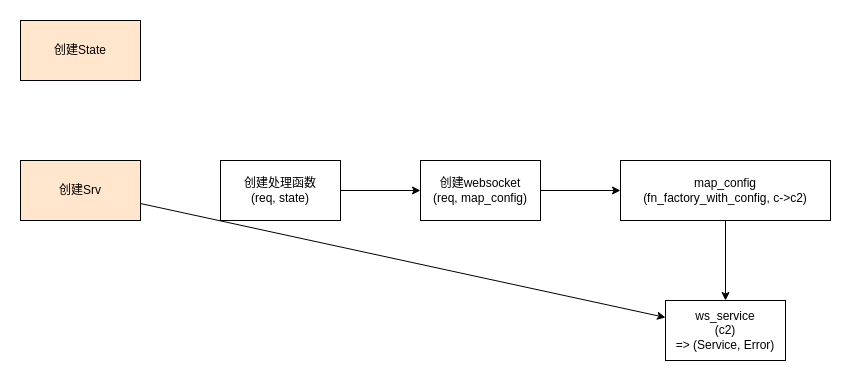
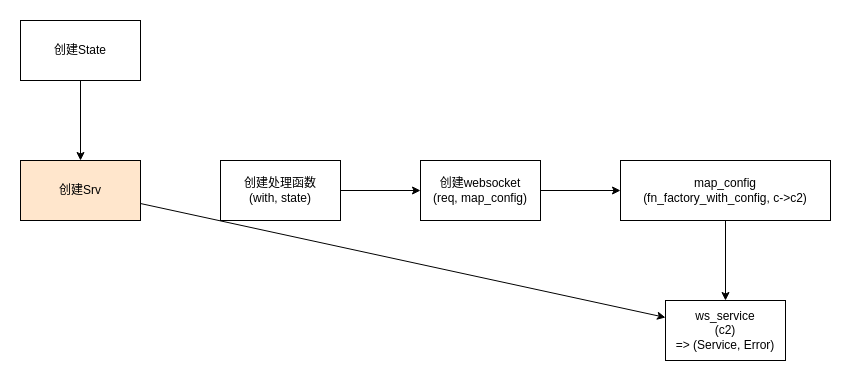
  <mxCell id="0" />
  <mxCell id="1" parent="0" />
- <mxCell id="3" value="创建State" style="rounded=0;whiteSpace=wrap;html=1;fillColor=#ffe6cc;" vertex="1" parent="1"><mxGeometry x="20" y="20" width="120" height="60" as="geometry" /></mxCell>
+ <mxCell id="2" value="" style="edgeStyle=none;html=1;" edge="1" parent="1" source="3" target="5"><mxGeometry relative="1" as="geometry" /></mxCell>
+ <mxCell id="3" value="创建State" style="rounded=0;whiteSpace=wrap;html=1;" vertex="1" parent="1"><mxGeometry x="20" y="20" width="120" height="60" as="geometry" /></mxCell>
  <mxCell id="4" value="" style="edgeStyle=none;html=1;" edge="1" parent="1" source="5" target="12"><mxGeometry relative="1" as="geometry" /></mxCell>
  <mxCell id="5" value="创建Srv" style="rounded=0;whiteSpace=wrap;html=1;fillColor=#ffe6cc;" vertex="1" parent="1"><mxGeometry x="20" y="160" width="120" height="60" as="geometry" /></mxCell>
  <mxCell id="6" value="" style="edgeStyle=none;html=1;" edge="1" parent="1" source="7" target="9"><mxGeometry relative="1" as="geometry" /></mxCell>
- <mxCell id="7" value="创建处理函数&lt;br&gt;(req, state)" style="rounded=0;whiteSpace=wrap;html=1;" vertex="1" parent="1"><mxGeometry x="220" y="160" width="120" height="60" as="geometry" /></mxCell>
+ <mxCell id="7" value="创建处理函数&lt;br&gt;(with, state)" style="rounded=0;whiteSpace=wrap;html=1;" vertex="1" parent="1"><mxGeometry x="220" y="160" width="120" height="60" as="geometry" /></mxCell>
  <mxCell id="8" value="" style="edgeStyle=none;html=1;" edge="1" parent="1" source="9" target="11"><mxGeometry relative="1" as="geometry" /></mxCell>
  <mxCell id="9" value="创建websocket&lt;br&gt;(req, map_config)" style="rounded=0;whiteSpace=wrap;html=1;" vertex="1" parent="1"><mxGeometry x="420" y="160" width="120" height="60" as="geometry" /></mxCell>
  <mxCell id="10" value="" style="edgeStyle=none;html=1;" edge="1" parent="1" source="11" target="12"><mxGeometry relative="1" as="geometry" /></mxCell>
  <mxCell id="11" value="map_config&lt;br&gt;(fn_factory_with_config, c-&amp;gt;c2)" style="rounded=0;whiteSpace=wrap;html=1;" vertex="1" parent="1"><mxGeometry x="620" y="160" width="210" height="60" as="geometry" /></mxCell>
  <mxCell id="12" value="ws_service&lt;br&gt;(c2)&lt;br&gt;=&amp;gt; (Service, Error)" style="whiteSpace=wrap;html=1;rounded=0;" vertex="1" parent="1"><mxGeometry x="665" y="300" width="120" height="60" as="geometry" /></mxCell>
